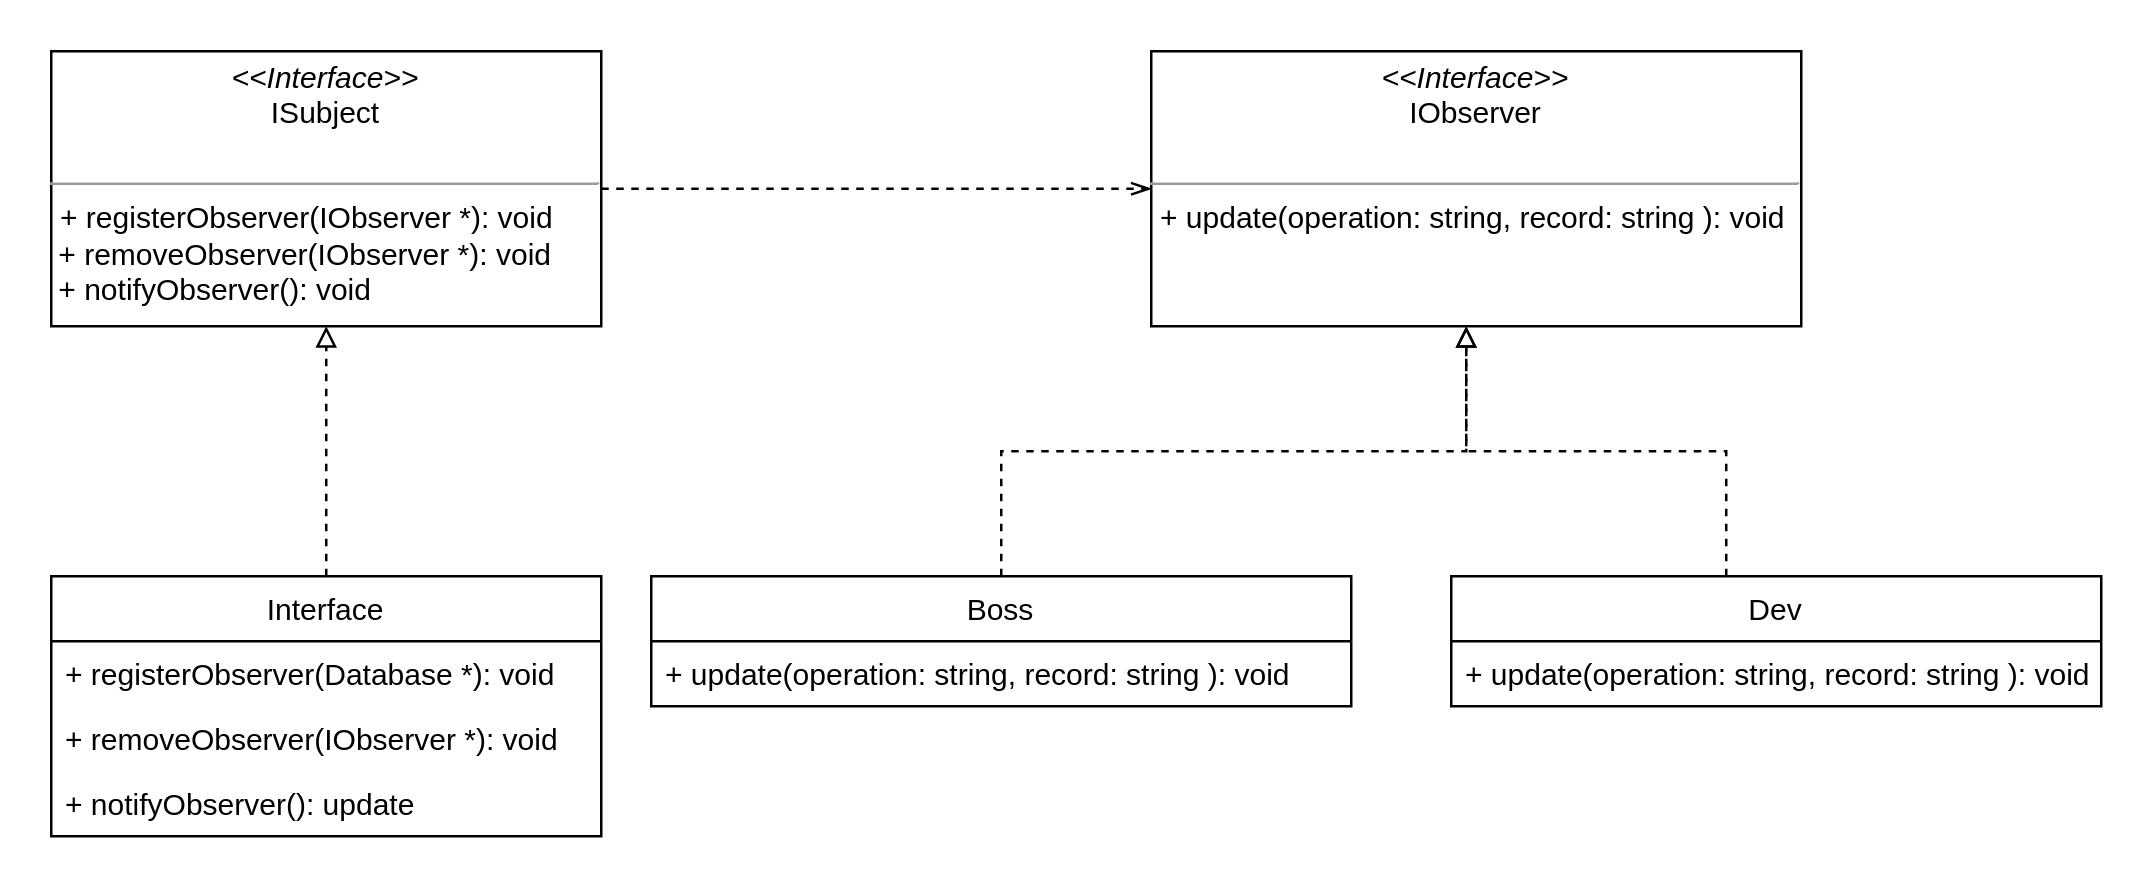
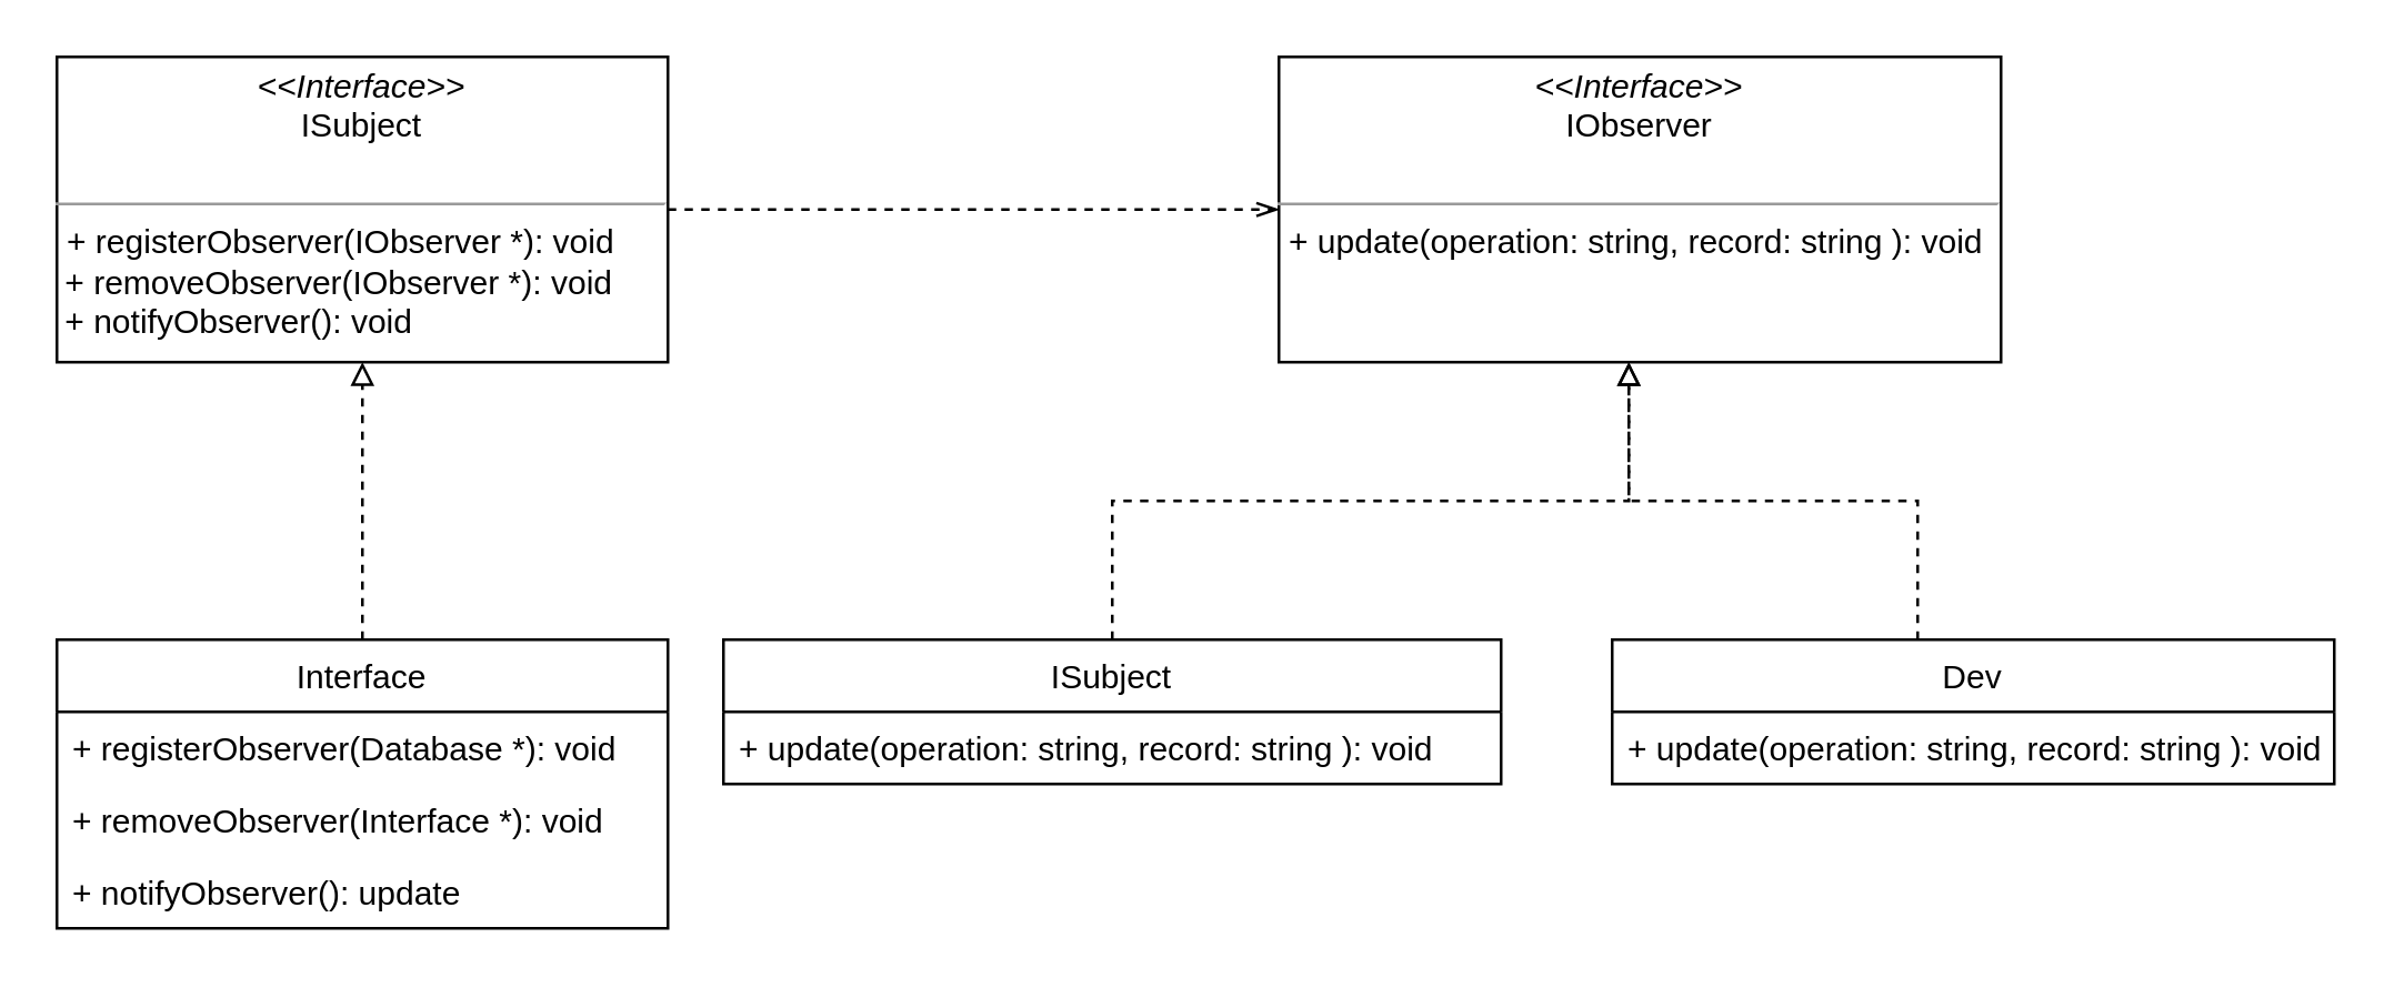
  <mxCell id="0" />
  <mxCell id="1" parent="0" />
  <mxCell id="2" style="edgeStyle=orthogonalEdgeStyle;rounded=0;orthogonalLoop=1;jettySize=auto;html=1;entryX=0;entryY=0.5;entryDx=0;entryDy=0;dashed=1;startArrow=none;startFill=0;endArrow=openThin;endFill=0;" edge="1" parent="1" source="3" target="9"><mxGeometry relative="1" as="geometry" /></mxCell>
  <mxCell id="3" value="&lt;p style=&quot;margin: 0px ; margin-top: 4px ; text-align: center&quot;&gt;&lt;i&gt;&amp;lt;&amp;lt;Interface&amp;gt;&amp;gt;&lt;/i&gt;&lt;br&gt;ISubject&lt;/p&gt;&lt;p style=&quot;margin: 0px ; margin-left: 4px&quot;&gt;&lt;br&gt;&lt;/p&gt;&lt;hr size=&quot;1&quot;&gt;&lt;p style=&quot;margin: 0px ; margin-left: 4px&quot;&gt;+ registerObserver(IObserver *): void&lt;br&gt;&lt;/p&gt;&amp;nbsp;+ removeObserver(IObserver *): void&lt;br&gt;&amp;nbsp;+ notifyObserver(): void" style="verticalAlign=top;align=left;overflow=fill;fontSize=12;fontFamily=Helvetica;html=1;" vertex="1" parent="1"><mxGeometry x="20" y="20" width="220" height="110" as="geometry" /></mxCell>
  <mxCell id="4" style="edgeStyle=orthogonalEdgeStyle;rounded=0;orthogonalLoop=1;jettySize=auto;html=1;entryX=0.5;entryY=1;entryDx=0;entryDy=0;startArrow=none;startFill=0;endArrow=block;endFill=0;dashed=1;" edge="1" parent="1" source="5" target="3"><mxGeometry relative="1" as="geometry" /></mxCell>
  <mxCell id="5" value="Interface" style="swimlane;fontStyle=0;childLayout=stackLayout;horizontal=1;startSize=26;fillColor=none;horizontalStack=0;resizeParent=1;resizeParentMax=0;resizeLast=0;collapsible=1;marginBottom=0;" vertex="1" parent="1"><mxGeometry x="20" y="230" width="220" height="104" as="geometry" /></mxCell>
  <mxCell id="6" value="+ registerObserver(Database *): void&#10;" style="text;strokeColor=none;fillColor=none;align=left;verticalAlign=top;spacingLeft=4;spacingRight=4;overflow=hidden;rotatable=0;points=[[0,0.5],[1,0.5]];portConstraint=eastwest;" vertex="1" parent="5"><mxGeometry y="26" width="220" height="26" as="geometry" /></mxCell>
- <mxCell id="7" value="+ removeObserver(IObserver *): void" style="text;strokeColor=none;fillColor=none;align=left;verticalAlign=top;spacingLeft=4;spacingRight=4;overflow=hidden;rotatable=0;points=[[0,0.5],[1,0.5]];portConstraint=eastwest;" vertex="1" parent="5"><mxGeometry y="52" width="220" height="26" as="geometry" /></mxCell>
+ <mxCell id="7" value="+ removeObserver(Interface *): void" style="text;strokeColor=none;fillColor=none;align=left;verticalAlign=top;spacingLeft=4;spacingRight=4;overflow=hidden;rotatable=0;points=[[0,0.5],[1,0.5]];portConstraint=eastwest;" vertex="1" parent="5"><mxGeometry y="52" width="220" height="26" as="geometry" /></mxCell>
  <mxCell id="8" value="+ notifyObserver(): update" style="text;strokeColor=none;fillColor=none;align=left;verticalAlign=top;spacingLeft=4;spacingRight=4;overflow=hidden;rotatable=0;points=[[0,0.5],[1,0.5]];portConstraint=eastwest;" vertex="1" parent="5"><mxGeometry y="78" width="220" height="26" as="geometry" /></mxCell>
  <mxCell id="9" value="&lt;p style=&quot;margin: 0px ; margin-top: 4px ; text-align: center&quot;&gt;&lt;i&gt;&amp;lt;&amp;lt;Interface&amp;gt;&amp;gt;&lt;/i&gt;&lt;br&gt;IObserver&lt;/p&gt;&lt;p style=&quot;margin: 0px ; margin-left: 4px&quot;&gt;&lt;br&gt;&lt;/p&gt;&lt;hr size=&quot;1&quot;&gt;&lt;p style=&quot;margin: 0px ; margin-left: 4px&quot;&gt;+ update(operation: string, record: string ): void&lt;/p&gt;" style="verticalAlign=top;align=left;overflow=fill;fontSize=12;fontFamily=Helvetica;html=1;" vertex="1" parent="1"><mxGeometry x="460" y="20" width="260" height="110" as="geometry" /></mxCell>
  <mxCell id="10" style="edgeStyle=orthogonalEdgeStyle;rounded=0;orthogonalLoop=1;jettySize=auto;html=1;startArrow=none;startFill=0;endArrow=block;endFill=0;dashed=1;" edge="1" parent="1" source="11" target="9"><mxGeometry relative="1" as="geometry"><Array as="points"><mxPoint x="400" y="180" /><mxPoint x="586" y="180" /></Array></mxGeometry></mxCell>
- <mxCell id="11" value="Boss" style="swimlane;fontStyle=0;childLayout=stackLayout;horizontal=1;startSize=26;fillColor=none;horizontalStack=0;resizeParent=1;resizeParentMax=0;resizeLast=0;collapsible=1;marginBottom=0;" vertex="1" parent="1"><mxGeometry x="260" y="230" width="280" height="52" as="geometry" /></mxCell>
+ <mxCell id="11" value="ISubject" style="swimlane;fontStyle=0;childLayout=stackLayout;horizontal=1;startSize=26;fillColor=none;horizontalStack=0;resizeParent=1;resizeParentMax=0;resizeLast=0;collapsible=1;marginBottom=0;" vertex="1" parent="1"><mxGeometry x="260" y="230" width="280" height="52" as="geometry" /></mxCell>
  <mxCell id="12" value="+ update(operation: string, record: string ): void" style="text;strokeColor=none;fillColor=none;align=left;verticalAlign=top;spacingLeft=4;spacingRight=4;overflow=hidden;rotatable=0;points=[[0,0.5],[1,0.5]];portConstraint=eastwest;" vertex="1" parent="11"><mxGeometry y="26" width="280" height="26" as="geometry" /></mxCell>
  <mxCell id="13" style="edgeStyle=orthogonalEdgeStyle;rounded=0;orthogonalLoop=1;jettySize=auto;html=1;startArrow=none;startFill=0;endArrow=block;endFill=0;dashed=1;" edge="1" parent="1" source="14"><mxGeometry relative="1" as="geometry"><mxPoint x="586" y="130" as="targetPoint" /><Array as="points"><mxPoint x="690" y="180" /><mxPoint x="586" y="180" /><mxPoint x="586" y="130" /></Array></mxGeometry></mxCell>
  <mxCell id="14" value="Dev" style="swimlane;fontStyle=0;childLayout=stackLayout;horizontal=1;startSize=26;fillColor=none;horizontalStack=0;resizeParent=1;resizeParentMax=0;resizeLast=0;collapsible=1;marginBottom=0;" vertex="1" parent="1"><mxGeometry x="580" y="230" width="260" height="52" as="geometry" /></mxCell>
  <mxCell id="15" value="+ update(operation: string, record: string ): void" style="text;strokeColor=none;fillColor=none;align=left;verticalAlign=top;spacingLeft=4;spacingRight=4;overflow=hidden;rotatable=0;points=[[0,0.5],[1,0.5]];portConstraint=eastwest;" vertex="1" parent="14"><mxGeometry y="26" width="260" height="26" as="geometry" /></mxCell>
